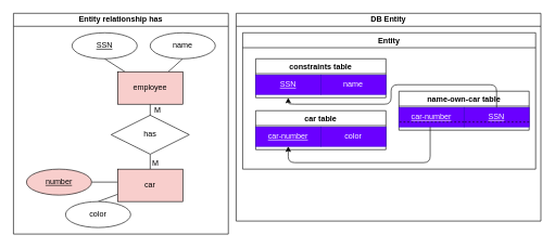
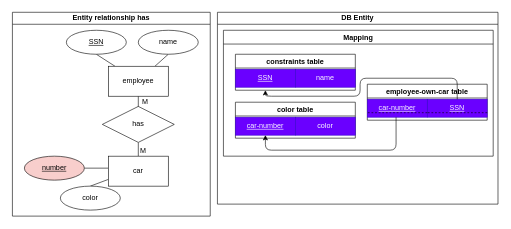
  <mxCell id="0" />
  <mxCell id="1" parent="0" />
  <mxCell id="2" value="Entity relationship has" style="swimlane;whiteSpace=wrap;html=1;startSize=20;" parent="1" vertex="1"><mxGeometry x="20" y="20" width="330" height="340" as="geometry" /></mxCell>
  <mxCell id="3" style="edgeStyle=none;html=1;entryX=0.5;entryY=1;entryDx=0;entryDy=0;endArrow=none;endFill=0;" parent="2" source="6" target="7" edge="1"><mxGeometry relative="1" as="geometry" /></mxCell>
  <mxCell id="4" style="edgeStyle=none;html=1;entryX=0.5;entryY=1;entryDx=0;entryDy=0;endArrow=none;endFill=0;" parent="2" source="6" target="8" edge="1"><mxGeometry relative="1" as="geometry" /></mxCell>
  <mxCell id="5" style="edgeStyle=none;html=1;entryX=0.5;entryY=0;entryDx=0;entryDy=0;endArrow=none;endFill=0;" parent="2" source="6" edge="1"><mxGeometry relative="1" as="geometry"><mxPoint x="210" y="160" as="targetPoint" /></mxGeometry></mxCell>
- <mxCell id="6" value="employee" style="html=1;dashed=0;whiteSpace=wrap;fillColor=#f8cecc;" parent="2" vertex="1"><mxGeometry x="160" y="90" width="100" height="50" as="geometry" /></mxCell>
+ <mxCell id="6" value="employee" style="html=1;dashed=0;whiteSpace=wrap;" parent="2" vertex="1"><mxGeometry x="160" y="90" width="100" height="50" as="geometry" /></mxCell>
  <mxCell id="7" value="&lt;u&gt;SSN&lt;/u&gt;" style="ellipse;whiteSpace=wrap;html=1;align=center;" parent="2" vertex="1"><mxGeometry x="90" y="30" width="100" height="40" as="geometry" /></mxCell>
  <mxCell id="8" value="name" style="ellipse;whiteSpace=wrap;html=1;align=center;" parent="2" vertex="1"><mxGeometry x="210" y="30" width="100" height="40" as="geometry" /></mxCell>
  <mxCell id="9" style="edgeStyle=none;html=1;entryX=0.5;entryY=0;entryDx=0;entryDy=0;" parent="2" edge="1"><mxGeometry relative="1" as="geometry"><mxPoint x="81.43" y="268.57" as="sourcePoint" /></mxGeometry></mxCell>
  <mxCell id="10" style="edgeStyle=none;html=1;entryX=0.5;entryY=0;entryDx=0;entryDy=0;" parent="2" edge="1"><mxGeometry relative="1" as="geometry"><mxPoint x="128.673" y="266.385" as="sourcePoint" /></mxGeometry></mxCell>
  <mxCell id="11" style="edgeStyle=none;html=1;entryX=0.5;entryY=0;entryDx=0;entryDy=0;endArrow=none;endFill=0;exitX=0.5;exitY=1;exitDx=0;exitDy=0;" parent="2" source="19" edge="1"><mxGeometry relative="1" as="geometry"><mxPoint x="210" y="240" as="targetPoint" /><mxPoint x="210" y="220" as="sourcePoint" /></mxGeometry></mxCell>
  <mxCell id="12" style="edgeStyle=none;html=1;entryX=1;entryY=0.5;entryDx=0;entryDy=0;endArrow=none;endFill=0;" parent="2" target="14" edge="1"><mxGeometry relative="1" as="geometry"><mxPoint x="160" y="260" as="sourcePoint" /></mxGeometry></mxCell>
  <mxCell id="13" style="edgeStyle=none;html=1;entryX=0.5;entryY=0;entryDx=0;entryDy=0;endArrow=none;endFill=0;" parent="2" target="15" edge="1"><mxGeometry relative="1" as="geometry"><mxPoint x="160" y="278.75" as="sourcePoint" /></mxGeometry></mxCell>
  <mxCell id="14" value="&lt;u&gt;number&lt;/u&gt;" style="ellipse;whiteSpace=wrap;html=1;align=center;fillColor=#f8cecc;" parent="2" vertex="1"><mxGeometry x="20" y="240" width="100" height="40" as="geometry" /></mxCell>
  <mxCell id="15" value="color" style="ellipse;whiteSpace=wrap;html=1;align=center;" parent="2" vertex="1"><mxGeometry x="80" y="290" width="100" height="40" as="geometry" /></mxCell>
  <mxCell id="16" value="M" style="text;html=1;align=center;verticalAlign=middle;resizable=0;points=[];autosize=1;strokeColor=none;fillColor=none;" parent="2" vertex="1"><mxGeometry x="203" y="217" width="30" height="30" as="geometry" /></mxCell>
- <mxCell id="17" value="car" style="html=1;dashed=0;whiteSpace=wrap;fillColor=#f8cecc;" parent="2" vertex="1"><mxGeometry x="160" y="240" width="100" height="50" as="geometry" /></mxCell>
+ <mxCell id="17" value="car" style="html=1;dashed=0;whiteSpace=wrap;" parent="2" vertex="1"><mxGeometry x="160" y="240" width="100" height="50" as="geometry" /></mxCell>
  <mxCell id="18" value="M" style="text;html=1;align=center;verticalAlign=middle;resizable=0;points=[];autosize=1;strokeColor=none;fillColor=none;" parent="2" vertex="1"><mxGeometry x="206" y="134" width="30" height="30" as="geometry" /></mxCell>
  <mxCell id="19" value="has" style="shape=rhombus;perimeter=rhombusPerimeter;whiteSpace=wrap;html=1;align=center;" parent="2" vertex="1"><mxGeometry x="150" y="157" width="120" height="60" as="geometry" /></mxCell>
  <mxCell id="20" value="DB Entity" style="swimlane;whiteSpace=wrap;html=1;startSize=20;" parent="1" vertex="1"><mxGeometry x="362" y="20" width="468" height="320" as="geometry" /></mxCell>
  <mxCell id="21" style="edgeStyle=none;html=1;entryX=1;entryY=0.5;entryDx=0;entryDy=0;" parent="20" edge="1"><mxGeometry relative="1" as="geometry"><mxPoint x="100" y="200" as="targetPoint" /></mxGeometry></mxCell>
  <mxCell id="22" style="edgeStyle=none;html=1;entryX=0.5;entryY=0;entryDx=0;entryDy=0;" parent="20" edge="1"><mxGeometry relative="1" as="geometry"><mxPoint x="60" y="290" as="targetPoint" /></mxGeometry></mxCell>
  <mxCell id="23" style="edgeStyle=none;html=1;entryX=0.5;entryY=0;entryDx=0;entryDy=0;" parent="20" edge="1"><mxGeometry relative="1" as="geometry"><mxPoint x="170" y="290" as="targetPoint" /></mxGeometry></mxCell>
  <mxCell id="24" style="edgeStyle=none;html=1;entryX=0.764;entryY=0.12;entryDx=0;entryDy=0;entryPerimeter=0;" parent="20" edge="1"><mxGeometry relative="1" as="geometry"><mxPoint x="126.4" y="234.8" as="targetPoint" /></mxGeometry></mxCell>
- <mxCell id="25" value="Entity" style="swimlane;whiteSpace=wrap;html=1;" parent="20" vertex="1"><mxGeometry x="10" y="30" width="450" height="210" as="geometry" /></mxCell>
+ <mxCell id="25" value="Mapping" style="swimlane;whiteSpace=wrap;html=1;" parent="20" vertex="1"><mxGeometry x="10" y="30" width="450" height="210" as="geometry" /></mxCell>
  <mxCell id="26" value="constraints table" style="swimlane;whiteSpace=wrap;html=1;" parent="25" vertex="1"><mxGeometry x="20" y="40" width="200" height="60" as="geometry" /></mxCell>
  <mxCell id="27" value="SSN" style="rounded=0;whiteSpace=wrap;html=1;fillColor=#6a00ff;fontColor=#ffffff;strokeColor=#3700CC;fontStyle=4" parent="26" vertex="1"><mxGeometry y="25" width="100" height="30" as="geometry" /></mxCell>
  <mxCell id="28" value="name" style="rounded=0;whiteSpace=wrap;html=1;fillColor=#6a00ff;fontColor=#ffffff;strokeColor=#3700CC;" parent="26" vertex="1"><mxGeometry x="100" y="25" width="100" height="30" as="geometry" /></mxCell>
- <mxCell id="29" value="car table" style="swimlane;whiteSpace=wrap;html=1;" parent="25" vertex="1"><mxGeometry x="20" y="120" width="200" height="60" as="geometry" /></mxCell>
+ <mxCell id="29" value="color table" style="swimlane;whiteSpace=wrap;html=1;" parent="25" vertex="1"><mxGeometry x="20" y="120" width="200" height="60" as="geometry" /></mxCell>
  <mxCell id="30" value="car-number" style="rounded=0;whiteSpace=wrap;html=1;fillColor=#6a00ff;fontColor=#ffffff;strokeColor=#3700CC;fontStyle=4" parent="29" vertex="1"><mxGeometry y="25" width="100" height="30" as="geometry" /></mxCell>
  <mxCell id="31" value="color" style="rounded=0;whiteSpace=wrap;html=1;fillColor=#6a00ff;fontColor=#ffffff;strokeColor=#3700CC;" parent="29" vertex="1"><mxGeometry x="100" y="25" width="100" height="30" as="geometry" /></mxCell>
- <mxCell id="32" value="name-own-car table" style="swimlane;whiteSpace=wrap;html=1;" parent="25" vertex="1"><mxGeometry x="240" y="90" width="200" height="60" as="geometry" /></mxCell>
+ <mxCell id="32" value="employee-own-car table" style="swimlane;whiteSpace=wrap;html=1;" parent="25" vertex="1"><mxGeometry x="240" y="90" width="200" height="60" as="geometry" /></mxCell>
  <mxCell id="33" value="SSN" style="rounded=0;whiteSpace=wrap;html=1;fillColor=#6a00ff;fontColor=#ffffff;strokeColor=#3700CC;fontStyle=4" parent="32" vertex="1"><mxGeometry x="100" y="25" width="100" height="30" as="geometry" /></mxCell>
  <mxCell id="34" value="car-number" style="rounded=0;whiteSpace=wrap;html=1;fillColor=#6a00ff;fontColor=#ffffff;strokeColor=#3700CC;fontStyle=4" parent="32" vertex="1"><mxGeometry y="25" width="100" height="30" as="geometry" /></mxCell>
  <mxCell id="35" style="edgeStyle=none;html=1;exitX=1;exitY=0.75;exitDx=0;exitDy=0;entryX=0;entryY=0.75;entryDx=0;entryDy=0;endArrow=none;endFill=0;dashed=1;" edge="1" parent="32" source="34" target="34"><mxGeometry relative="1" as="geometry" /></mxCell>
  <mxCell id="36" style="edgeStyle=none;html=1;exitX=1;exitY=0.75;exitDx=0;exitDy=0;entryX=0;entryY=0.75;entryDx=0;entryDy=0;endArrow=none;endFill=0;dashed=1;" edge="1" parent="32" source="33" target="33"><mxGeometry relative="1" as="geometry" /></mxCell>
  <mxCell id="37" style="edgeStyle=orthogonalEdgeStyle;html=1;entryX=0.5;entryY=1;entryDx=0;entryDy=0;" parent="25" source="34" target="30" edge="1"><mxGeometry relative="1" as="geometry"><Array as="points"><mxPoint x="288" y="200" /><mxPoint x="70" y="200" /></Array></mxGeometry></mxCell>
  <mxCell id="38" style="edgeStyle=orthogonalEdgeStyle;html=1;entryX=0.25;entryY=1;entryDx=0;entryDy=0;" parent="25" source="33" target="26" edge="1"><mxGeometry relative="1" as="geometry"><Array as="points"><mxPoint x="390" y="80" /><mxPoint x="228" y="80" /><mxPoint x="228" y="110" /><mxPoint x="70" y="110" /></Array></mxGeometry></mxCell>
